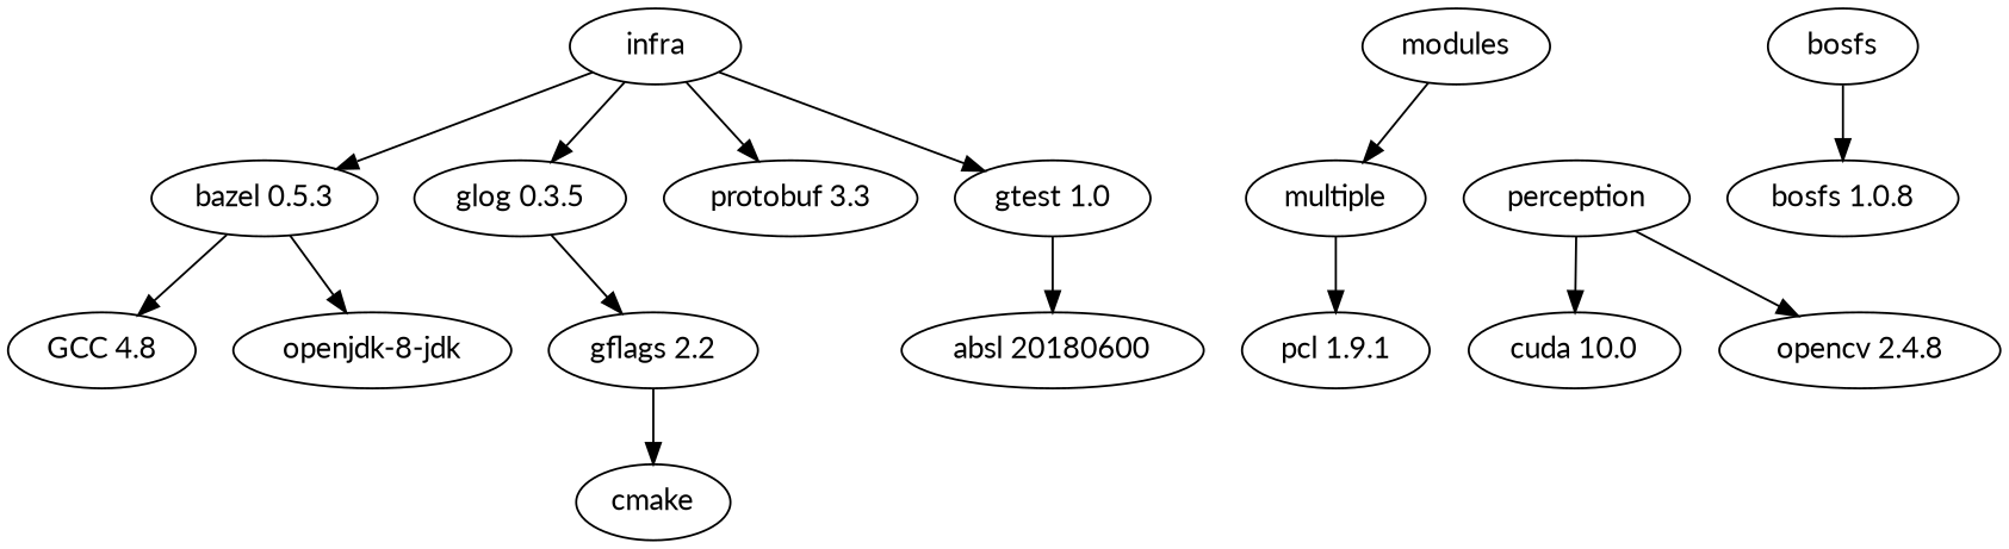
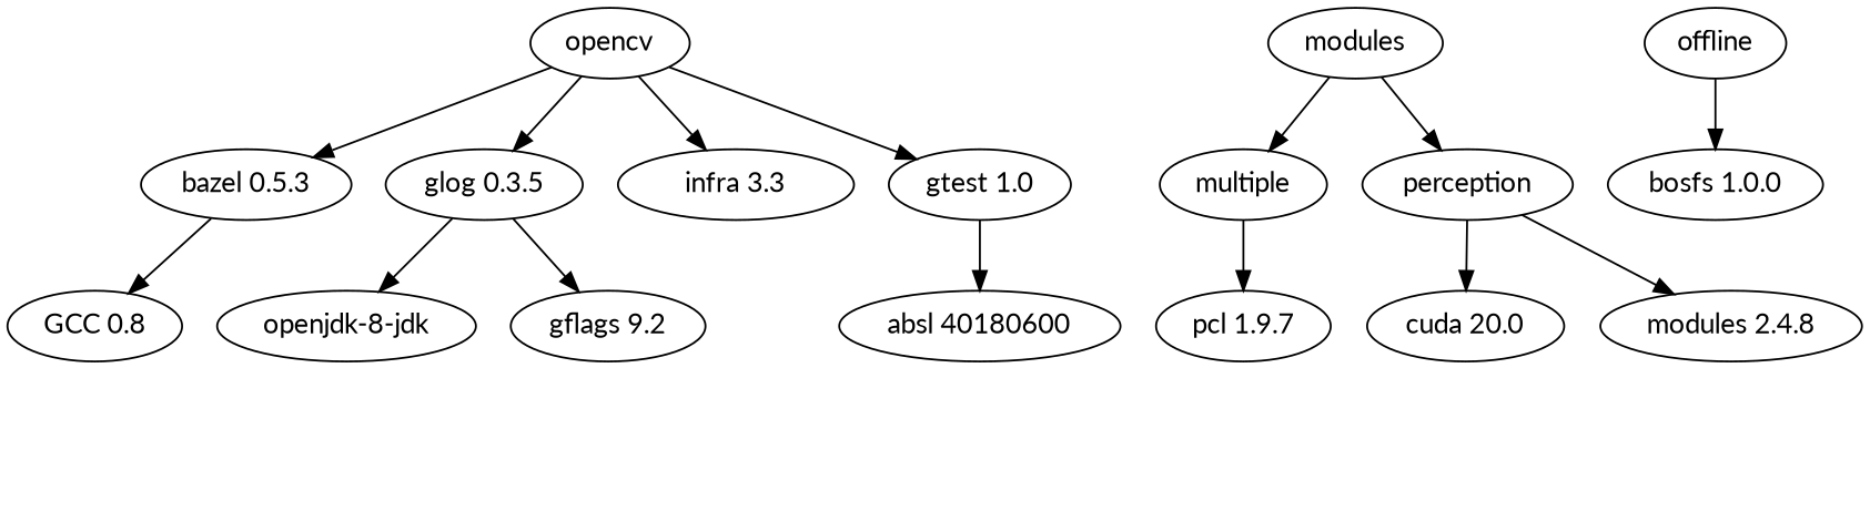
  digraph {
    fontname=Lato
    node [fontname=Lato]
    edge [fontname=Lato]
-   infra
+   infra [label=opencv]
    "bazel 0.5.3"
    "glog 0.3.5"
-   "protobuf 3.3"
+   "protobuf 3.3" [label="infra 3.3"]
    n5 [label="gtest 1.0"]
-   "GCC 4.8"
+   "GCC 4.8" [label="GCC 0.8"]
    "openjdk-8-jdk"
-   "gflags 2.2"
-   "absl 20180600"
-   cmake
+   "gflags 2.2" [label="gflags 9.2"]
+   "absl 20180600" [label="absl 40180600"]
    modules
    multiple
    perception
-   "pcl 1.9.1"
-   "cuda 10.0"
-   "opencv 2.4.8"
-   offline [label=bosfs]
-   "bosfs 1.0.0" [label="bosfs 1.0.8"]
+   "pcl 1.9.1" [label="pcl 1.9.7"]
+   "cuda 10.0" [label="cuda 20.0"]
+   "opencv 2.4.8" [label="modules 2.4.8"]
+   offline
+   "bosfs 1.0.0"
    infra -> "bazel 0.5.3"
    infra -> "glog 0.3.5"
    infra -> "protobuf 3.3"
    infra -> n5
    "bazel 0.5.3" -> "GCC 4.8"
-   "bazel 0.5.3" -> "openjdk-8-jdk"
+   "glog 0.3.5" -> "openjdk-8-jdk"
    "glog 0.3.5" -> "gflags 2.2"
    n5 -> "absl 20180600"
-   "gflags 2.2" -> cmake
    modules -> multiple
+   modules -> perception
    multiple -> "pcl 1.9.1"
    perception -> "cuda 10.0"
    perception -> "opencv 2.4.8"
    offline -> "bosfs 1.0.0"
  }
